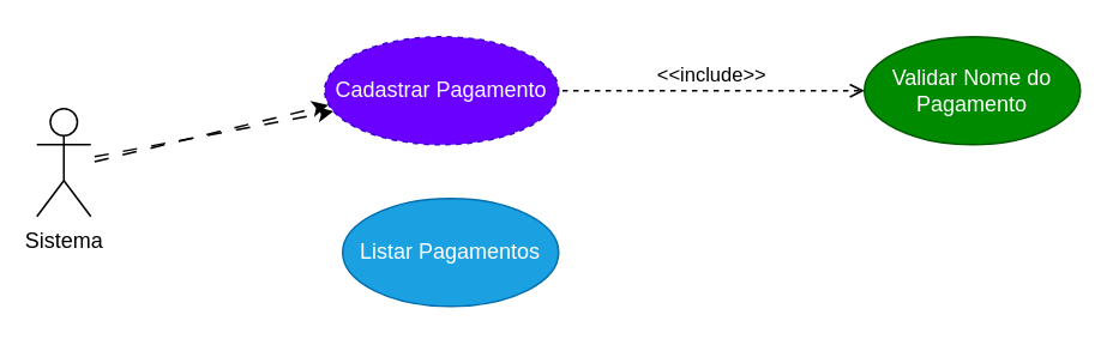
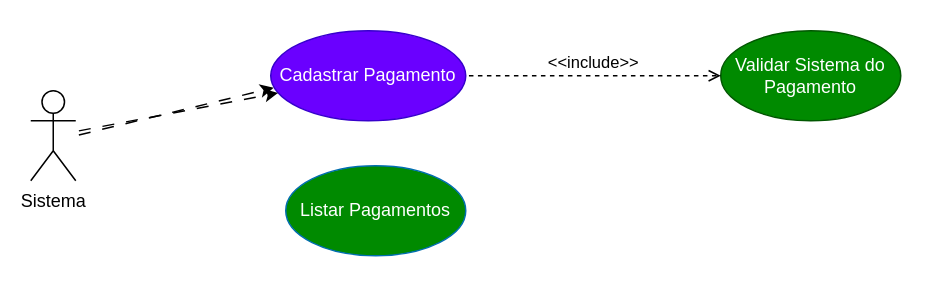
  <mxCell id="0" />
  <mxCell id="1" parent="0" />
  <mxCell id="2" value="Sistema" style="shape=umlActor;html=1;verticalLabelPosition=bottom;verticalAlign=top;align=center;" vertex="1" parent="1"><mxGeometry x="20" y="60" width="30" height="60" as="geometry" /></mxCell>
- <mxCell id="3" value="Cadastrar Pagamento" style="ellipse;whiteSpace=wrap;html=1;fillColor=#6a00ff;fontColor=#ffffff;strokeColor=#3700CC;dashed=1;" vertex="1" parent="1"><mxGeometry x="180" y="20" width="130" height="60" as="geometry" /></mxCell>
- <mxCell id="4" value="Listar Pagamentos" style="ellipse;whiteSpace=wrap;html=1;fillColor=#1ba1e2;fontColor=#ffffff;strokeColor=#006EAF;" vertex="1" parent="1"><mxGeometry x="190" y="110" width="120" height="60" as="geometry" /></mxCell>
+ <mxCell id="3" value="Cadastrar Pagamento" style="ellipse;whiteSpace=wrap;html=1;fillColor=#6a00ff;fontColor=#ffffff;strokeColor=#3700CC;" vertex="1" parent="1"><mxGeometry x="180" y="20" width="130" height="60" as="geometry" /></mxCell>
+ <mxCell id="4" value="Listar Pagamentos" style="ellipse;whiteSpace=wrap;html=1;fillColor=#008a00;fontColor=#ffffff;strokeColor=#006EAF;" vertex="1" parent="1"><mxGeometry x="190" y="110" width="120" height="60" as="geometry" /></mxCell>
  <mxCell id="5" value="" style="endArrow=classic;html=1;rounded=0;entryX=0.015;entryY=0.633;entryDx=0;entryDy=0;entryPerimeter=0;flowAnimation=1;" edge="1" parent="1" target="3"><mxGeometry width="50" height="50" relative="1" as="geometry"><mxPoint x="50" y="90" as="sourcePoint" /><mxPoint x="100" y="40" as="targetPoint" /></mxGeometry></mxCell>
  <mxCell id="6" value="" style="endArrow=classic;html=1;rounded=0;flowAnimation=1;" edge="1" parent="1" source="2" target="3"><mxGeometry width="50" height="50" relative="1" as="geometry"><mxPoint x="290" y="120" as="sourcePoint" /><mxPoint x="340" y="70" as="targetPoint" /></mxGeometry></mxCell>
- <mxCell id="7" value="Validar Nome do Pagamento" style="ellipse;whiteSpace=wrap;html=1;fillColor=#008a00;fontColor=#ffffff;strokeColor=#005700;" vertex="1" parent="1"><mxGeometry x="480" y="20" width="120" height="60" as="geometry" /></mxCell>
+ <mxCell id="7" value="Validar Sistema do Pagamento" style="ellipse;whiteSpace=wrap;html=1;fillColor=#008a00;fontColor=#ffffff;strokeColor=#005700;" vertex="1" parent="1"><mxGeometry x="480" y="20" width="120" height="60" as="geometry" /></mxCell>
  <mxCell id="8" value="&amp;lt;&amp;lt;include&amp;gt;&amp;gt;" style="html=1;verticalAlign=bottom;labelBackgroundColor=none;endArrow=open;endFill=0;dashed=1;rounded=0;entryX=0;entryY=0.5;entryDx=0;entryDy=0;flowAnimation=1;" edge="1" parent="1" source="3" target="7"><mxGeometry width="160" relative="1" as="geometry"><mxPoint x="320" y="40" as="sourcePoint" /><mxPoint x="480" y="40" as="targetPoint" /></mxGeometry></mxCell>
